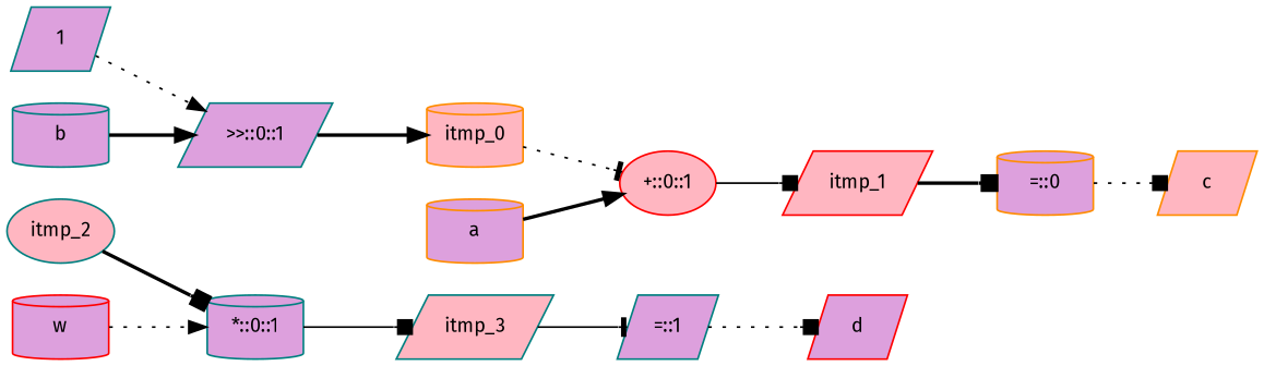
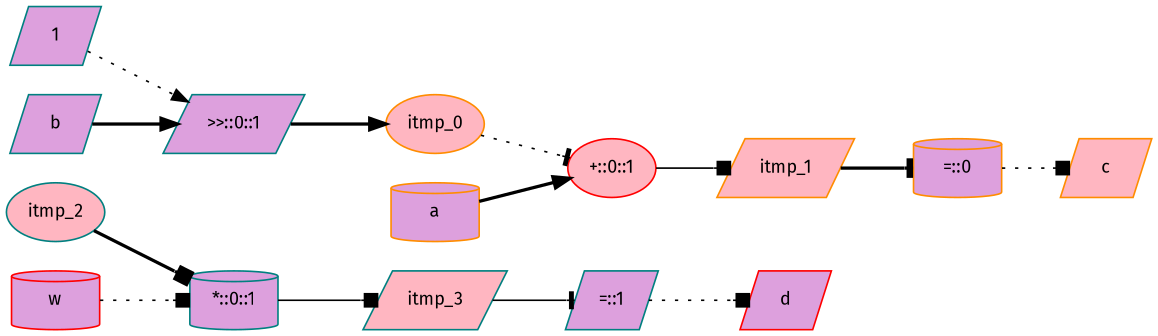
  digraph {
    fontname="Fira Sans"
    rankdir=LR
    node [color=teal fillcolor=plum fontname="Fira Sans" fontsize=11 shape=parallelogram style=filled]
    edge [arrowhead=box color="#000000" fontname="Fira Sans" style=dotted]
    "*::0::1" [shape=cylinder]
    itmp_3 [fillcolor=lightpink]
    "=::1"
    d [color=red]
    "=::0" [color=darkorange shape=cylinder]
    c [color=darkorange fillcolor=lightpink]
    1
    ">>::0::1"
-   itmp_0 [color=darkorange fillcolor=lightpink shape=cylinder]
+   itmp_0 [color=darkorange fillcolor=lightpink shape=ellipse]
    "+::0::1" [color=red fillcolor=lightpink shape=ellipse]
-   b [shape=cylinder]
+   b
    itmp_2 [fillcolor=lightpink shape=ellipse]
-   itmp_1 [color=red fillcolor=lightpink]
+   itmp_1 [color=darkorange fillcolor=lightpink]
    w [color=red shape=cylinder]
    a [color=darkorange shape=cylinder]
    "*::0::1" -> itmp_3 [style=solid]
    itmp_3 -> "=::1" [arrowhead=tee style=solid]
    "=::1" -> d
    "=::0" -> c
    1 -> ">>::0::1" [arrowhead=normal]
    ">>::0::1" -> itmp_0 [arrowhead=normal style=bold]
    itmp_0 -> "+::0::1" [arrowhead=tee]
    "+::0::1" -> itmp_1 [style=solid]
    b -> ">>::0::1" [arrowhead=normal style=bold]
    itmp_2 -> "*::0::1" [style=bold]
-   itmp_1 -> "=::0" [style=bold]
-   w -> "*::0::1" [arrowhead=normal]
+   itmp_1 -> "=::0" [arrowhead=tee style=bold]
+   w -> "*::0::1"
    a -> "+::0::1" [arrowhead=normal style=bold]
  }
